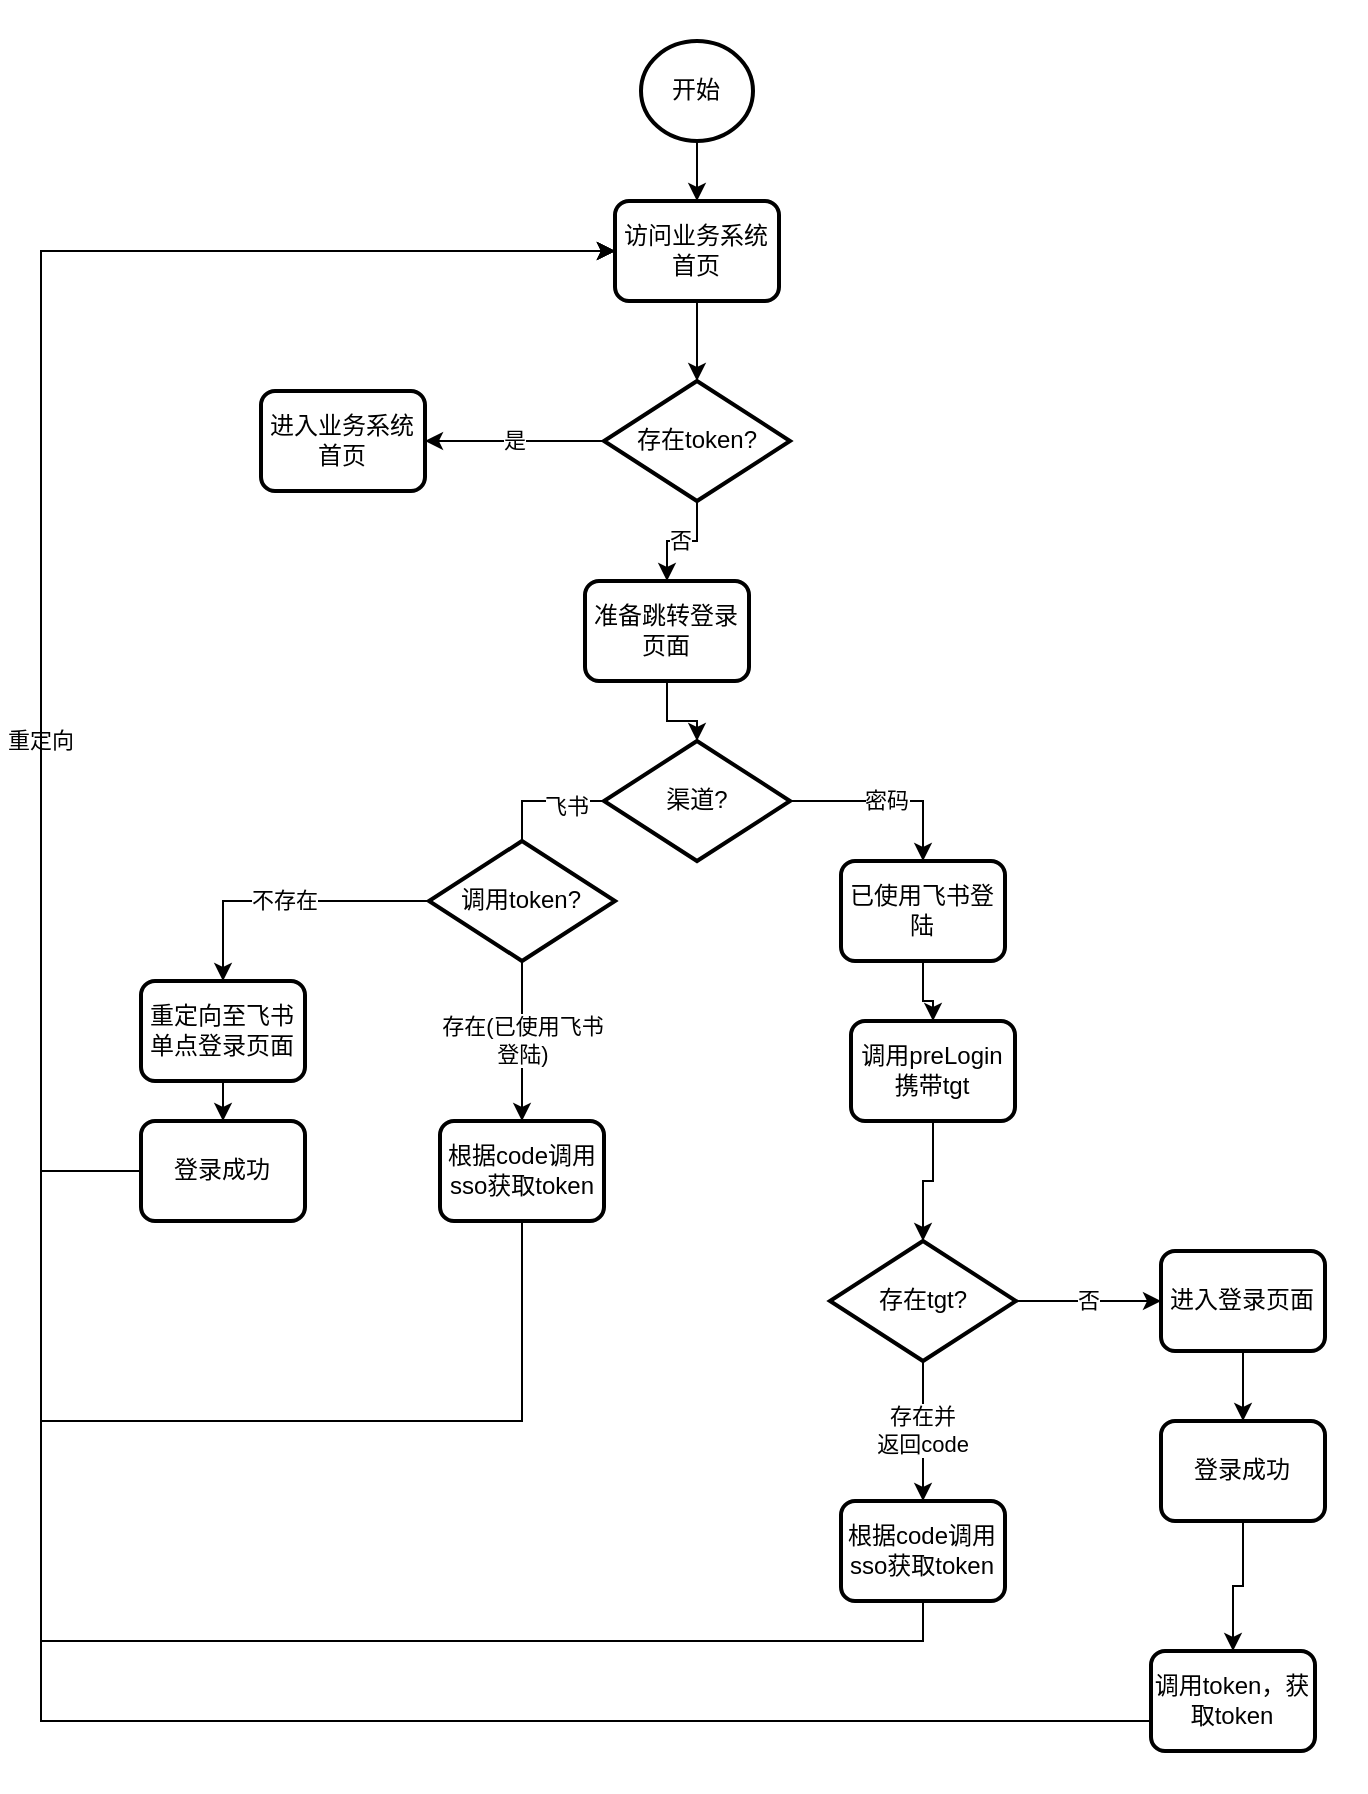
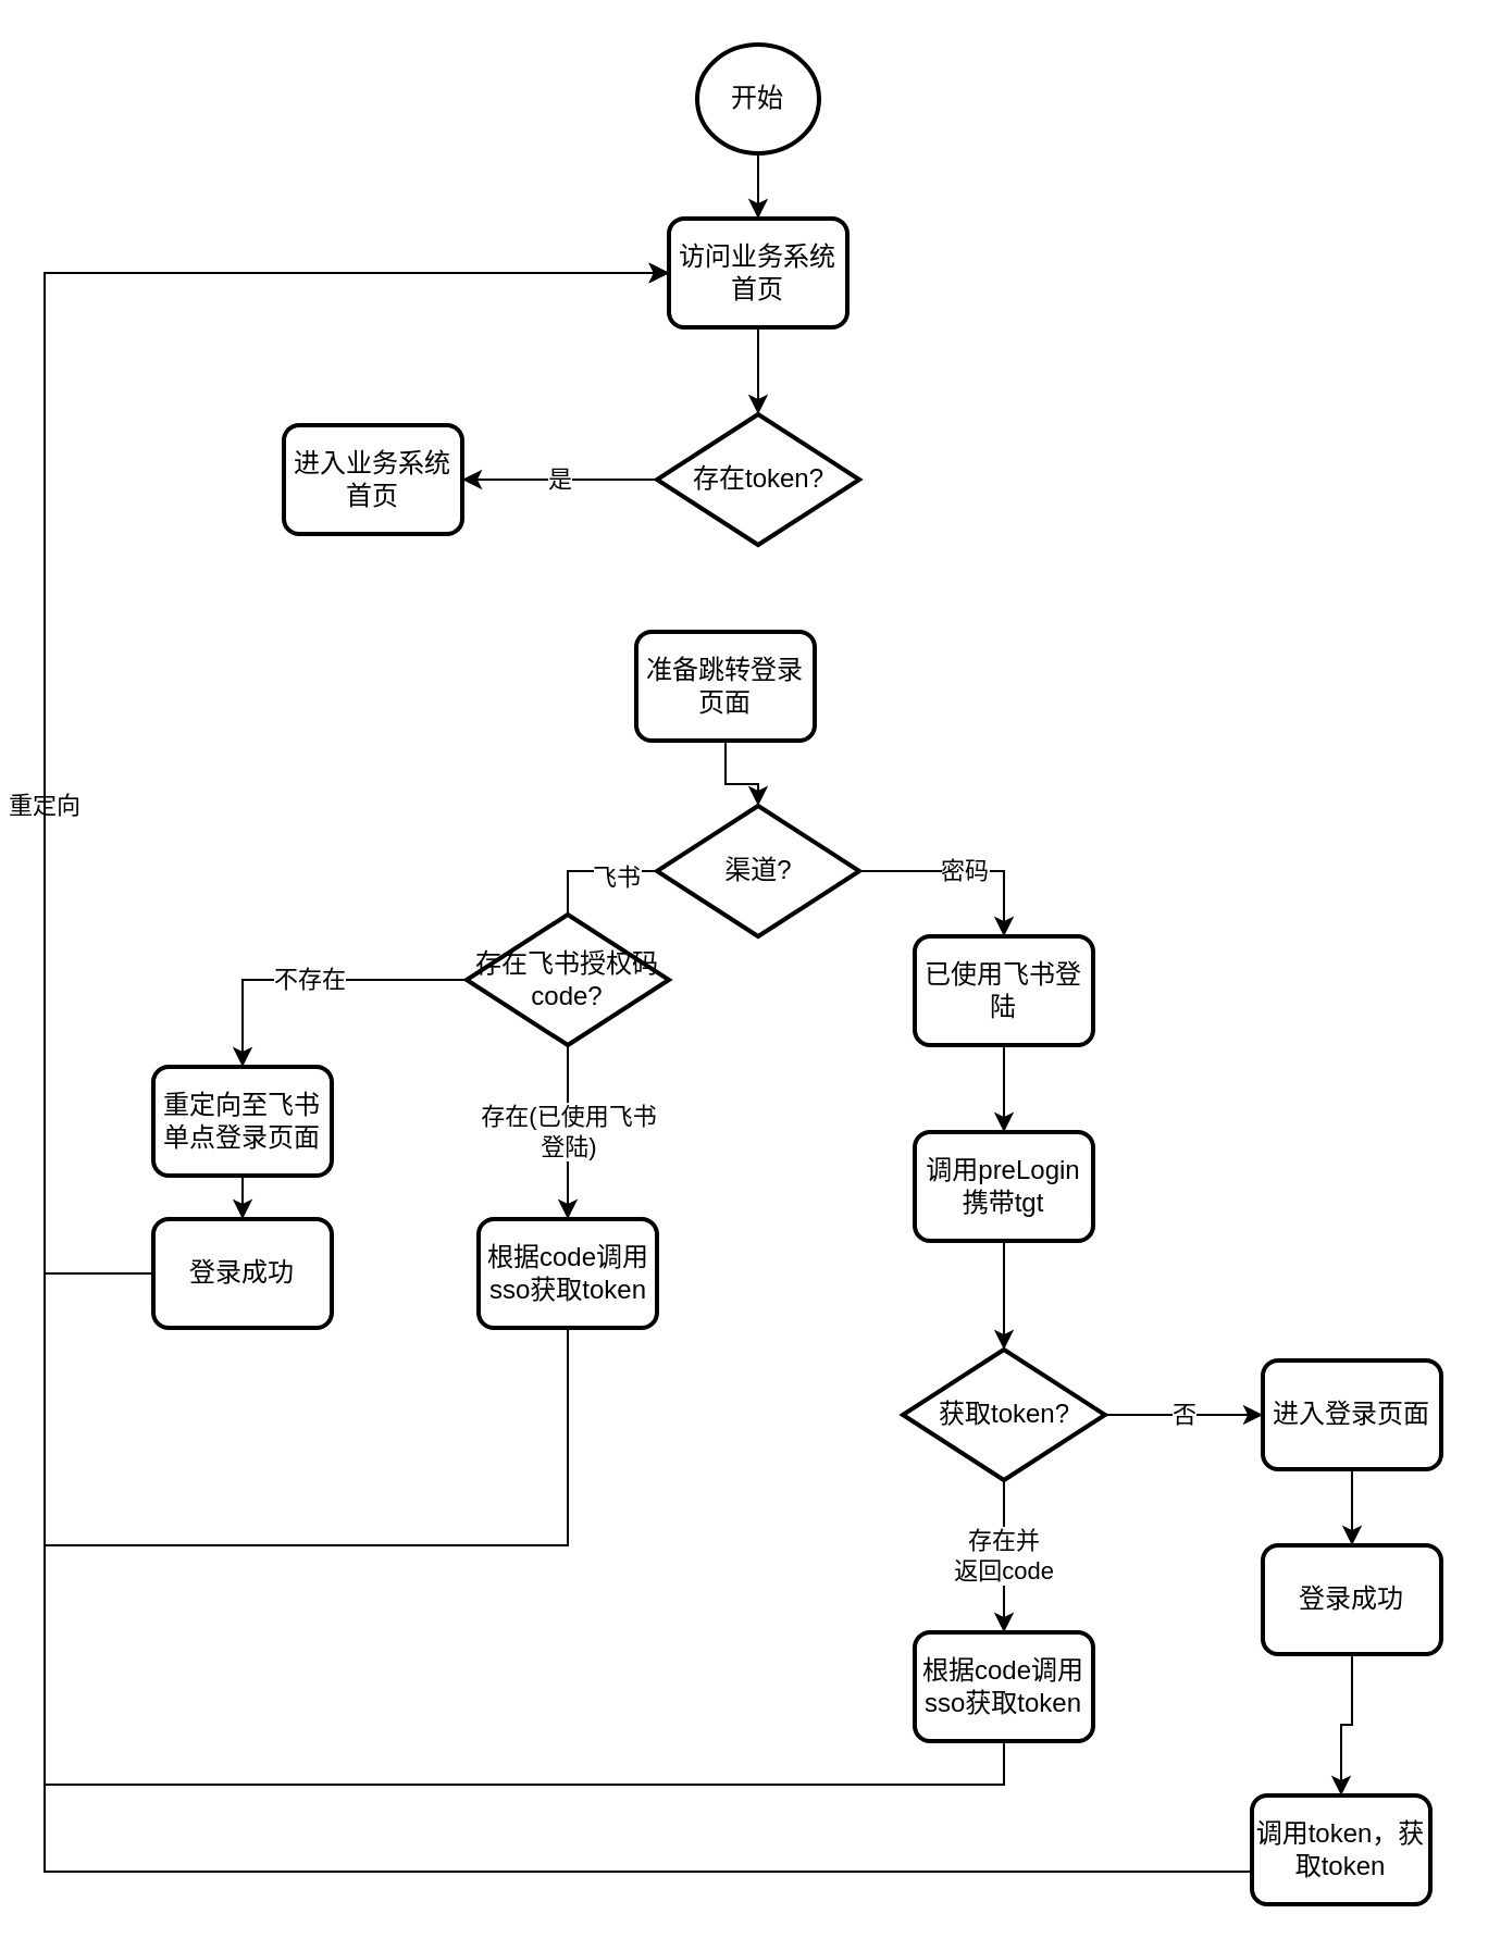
  <mxCell id="0" />
  <mxCell id="1" parent="0" />
  <mxCell id="2" style="edgeStyle=none;rounded=0;orthogonalLoop=1;jettySize=auto;html=1;exitX=0.5;exitY=1;exitDx=0;exitDy=0;exitPerimeter=0;entryX=0.5;entryY=0;entryDx=0;entryDy=0;" parent="1" source="3" target="5" edge="1"><mxGeometry relative="1" as="geometry" /></mxCell>
  <mxCell id="3" value="开始" style="strokeWidth=2;html=1;shape=mxgraph.flowchart.start_2;whiteSpace=wrap;" parent="1" vertex="1"><mxGeometry x="320" y="20" width="56" height="50" as="geometry" /></mxCell>
  <mxCell id="4" style="edgeStyle=none;rounded=0;orthogonalLoop=1;jettySize=auto;html=1;exitX=0.5;exitY=1;exitDx=0;exitDy=0;entryX=0.5;entryY=0;entryDx=0;entryDy=0;entryPerimeter=0;" parent="1" source="5" target="8" edge="1"><mxGeometry relative="1" as="geometry" /></mxCell>
  <mxCell id="5" value="访问业务系统首页" style="rounded=1;whiteSpace=wrap;html=1;absoluteArcSize=1;arcSize=14;strokeWidth=2;" parent="1" vertex="1"><mxGeometry x="307" y="100" width="82" height="50" as="geometry" /></mxCell>
  <mxCell id="6" value="是" style="edgeStyle=orthogonalEdgeStyle;rounded=0;orthogonalLoop=1;jettySize=auto;html=1;exitX=0;exitY=0.5;exitDx=0;exitDy=0;exitPerimeter=0;" parent="1" source="8" target="9" edge="1"><mxGeometry relative="1" as="geometry" /></mxCell>
- <mxCell id="7" value="否" style="edgeStyle=orthogonalEdgeStyle;rounded=0;orthogonalLoop=1;jettySize=auto;html=1;exitX=0.5;exitY=1;exitDx=0;exitDy=0;exitPerimeter=0;" parent="1" source="8" target="11" edge="1"><mxGeometry relative="1" as="geometry" /></mxCell>
  <mxCell id="8" value="存在token?" style="strokeWidth=2;html=1;shape=mxgraph.flowchart.decision;whiteSpace=wrap;" parent="1" vertex="1"><mxGeometry x="301.5" y="190" width="93" height="60" as="geometry" /></mxCell>
  <mxCell id="9" value="进入业务系统首页" style="rounded=1;whiteSpace=wrap;html=1;absoluteArcSize=1;arcSize=14;strokeWidth=2;" parent="1" vertex="1"><mxGeometry x="130" y="195" width="82" height="50" as="geometry" /></mxCell>
  <mxCell id="10" style="edgeStyle=orthogonalEdgeStyle;rounded=0;orthogonalLoop=1;jettySize=auto;html=1;exitX=0.5;exitY=1;exitDx=0;exitDy=0;" parent="1" source="11" target="14" edge="1"><mxGeometry relative="1" as="geometry" /></mxCell>
  <mxCell id="11" value="准备跳转登录页面" style="rounded=1;whiteSpace=wrap;html=1;absoluteArcSize=1;arcSize=14;strokeWidth=2;" parent="1" vertex="1"><mxGeometry x="292" y="290" width="82" height="50" as="geometry" /></mxCell>
  <mxCell id="12" value="存在(已使用飞书&lt;br style=&quot;border-color: var(--border-color); background-color: rgb(251, 251, 251);&quot;&gt;&lt;span style=&quot;border-color: var(--border-color);&quot;&gt;登陆&lt;/span&gt;)" style="edgeStyle=orthogonalEdgeStyle;rounded=0;orthogonalLoop=1;jettySize=auto;html=1;exitX=0.5;exitY=1;exitDx=0;exitDy=0;exitPerimeter=0;entryX=0.5;entryY=0;entryDx=0;entryDy=0;startArrow=none;" parent="1" source="19" target="15" edge="1"><mxGeometry relative="1" as="geometry" /></mxCell>
  <mxCell id="13" value="密码" style="edgeStyle=orthogonalEdgeStyle;rounded=0;orthogonalLoop=1;jettySize=auto;html=1;exitX=1;exitY=0.5;exitDx=0;exitDy=0;exitPerimeter=0;entryX=0.5;entryY=0;entryDx=0;entryDy=0;" parent="1" source="14" target="26" edge="1"><mxGeometry relative="1" as="geometry" /></mxCell>
  <mxCell id="14" value="渠道?" style="strokeWidth=2;html=1;shape=mxgraph.flowchart.decision;whiteSpace=wrap;" parent="1" vertex="1"><mxGeometry x="301.5" y="370" width="93" height="60" as="geometry" /></mxCell>
  <mxCell id="15" value="根据code调用sso获取token" style="rounded=1;whiteSpace=wrap;html=1;absoluteArcSize=1;arcSize=14;strokeWidth=2;" parent="1" vertex="1"><mxGeometry x="219.5" y="560" width="82" height="50" as="geometry" /></mxCell>
  <mxCell id="16" value="" style="edgeStyle=orthogonalEdgeStyle;rounded=0;orthogonalLoop=1;jettySize=auto;html=1;exitX=0;exitY=0.5;exitDx=0;exitDy=0;exitPerimeter=0;entryX=0.5;entryY=0;entryDx=0;entryDy=0;endArrow=none;" parent="1" source="14" target="19" edge="1"><mxGeometry relative="1" as="geometry"><mxPoint x="301.5" y="400" as="sourcePoint" /><mxPoint x="260.5" y="470" as="targetPoint" /></mxGeometry></mxCell>
  <mxCell id="17" value="飞书" style="edgeLabel;html=1;align=center;verticalAlign=middle;resizable=0;points=[];" parent="16" vertex="1" connectable="0"><mxGeometry x="-0.378" y="2" relative="1" as="geometry"><mxPoint as="offset" /></mxGeometry></mxCell>
  <mxCell id="18" value="不存在" style="edgeStyle=orthogonalEdgeStyle;rounded=0;orthogonalLoop=1;jettySize=auto;html=1;exitX=0;exitY=0.5;exitDx=0;exitDy=0;exitPerimeter=0;entryX=0.5;entryY=0;entryDx=0;entryDy=0;" parent="1" source="19" target="21" edge="1"><mxGeometry relative="1" as="geometry"><mxPoint x="140" y="550" as="targetPoint" /></mxGeometry></mxCell>
- <mxCell id="19" value="调用token?" style="strokeWidth=2;html=1;shape=mxgraph.flowchart.decision;whiteSpace=wrap;" parent="1" vertex="1"><mxGeometry x="214" y="420" width="93" height="60" as="geometry" /></mxCell>
+ <mxCell id="19" value="存在飞书授权码code?" style="strokeWidth=2;html=1;shape=mxgraph.flowchart.decision;whiteSpace=wrap;" parent="1" vertex="1"><mxGeometry x="214" y="420" width="93" height="60" as="geometry" /></mxCell>
  <mxCell id="20" style="edgeStyle=orthogonalEdgeStyle;rounded=0;orthogonalLoop=1;jettySize=auto;html=1;exitX=0.5;exitY=1;exitDx=0;exitDy=0;entryX=0.5;entryY=0;entryDx=0;entryDy=0;" parent="1" source="21" target="24" edge="1"><mxGeometry relative="1" as="geometry" /></mxCell>
  <mxCell id="21" value="重定向至飞书单点登录页面" style="rounded=1;whiteSpace=wrap;html=1;absoluteArcSize=1;arcSize=14;strokeWidth=2;" parent="1" vertex="1"><mxGeometry x="70" y="490" width="82" height="50" as="geometry" /></mxCell>
  <mxCell id="22" style="edgeStyle=orthogonalEdgeStyle;rounded=0;orthogonalLoop=1;jettySize=auto;html=1;exitX=0.5;exitY=1;exitDx=0;exitDy=0;entryX=0;entryY=0.5;entryDx=0;entryDy=0;" parent="1" source="15" target="5" edge="1"><mxGeometry relative="1" as="geometry"><mxPoint x="260.5" y="690" as="sourcePoint" /><Array as="points"><mxPoint x="261" y="710" /><mxPoint x="20" y="710" /><mxPoint x="20" y="125" /></Array></mxGeometry></mxCell>
  <mxCell id="23" value="重定向" style="edgeStyle=orthogonalEdgeStyle;rounded=0;orthogonalLoop=1;jettySize=auto;html=1;exitX=0;exitY=0.5;exitDx=0;exitDy=0;entryX=0;entryY=0.5;entryDx=0;entryDy=0;" parent="1" source="24" target="5" edge="1"><mxGeometry x="-0.335" relative="1" as="geometry"><mxPoint x="70" y="330" as="targetPoint" /><Array as="points"><mxPoint x="20" y="585" /><mxPoint x="20" y="125" /></Array><mxPoint as="offset" /></mxGeometry></mxCell>
  <mxCell id="24" value="登录成功" style="rounded=1;whiteSpace=wrap;html=1;absoluteArcSize=1;arcSize=14;strokeWidth=2;" parent="1" vertex="1"><mxGeometry x="70" y="560" width="82" height="50" as="geometry" /></mxCell>
  <mxCell id="25" style="edgeStyle=orthogonalEdgeStyle;rounded=0;orthogonalLoop=1;jettySize=auto;html=1;exitX=0.5;exitY=1;exitDx=0;exitDy=0;" parent="1" source="26" target="28" edge="1"><mxGeometry relative="1" as="geometry" /></mxCell>
  <mxCell id="26" value="已使用飞书登陆" style="rounded=1;whiteSpace=wrap;html=1;absoluteArcSize=1;arcSize=14;strokeWidth=2;" parent="1" vertex="1"><mxGeometry x="420" y="430" width="82" height="50" as="geometry" /></mxCell>
  <mxCell id="27" style="edgeStyle=orthogonalEdgeStyle;rounded=0;orthogonalLoop=1;jettySize=auto;html=1;exitX=0.5;exitY=1;exitDx=0;exitDy=0;" parent="1" source="28" target="31" edge="1"><mxGeometry relative="1" as="geometry" /></mxCell>
- <mxCell id="28" value="调用preLogin&lt;br&gt;携带tgt" style="rounded=1;whiteSpace=wrap;html=1;absoluteArcSize=1;arcSize=14;strokeWidth=2;" parent="1" vertex="1"><mxGeometry x="425" y="510" width="82" height="50" as="geometry" /></mxCell>
+ <mxCell id="28" value="调用preLogin&lt;br&gt;携带tgt" style="rounded=1;whiteSpace=wrap;html=1;absoluteArcSize=1;arcSize=14;strokeWidth=2;" parent="1" vertex="1"><mxGeometry x="420" y="520" width="82" height="50" as="geometry" /></mxCell>
  <mxCell id="29" value="存在并&lt;br&gt;返回code" style="edgeStyle=orthogonalEdgeStyle;rounded=0;orthogonalLoop=1;jettySize=auto;html=1;exitX=0.5;exitY=1;exitDx=0;exitDy=0;exitPerimeter=0;" parent="1" source="31" target="33" edge="1"><mxGeometry relative="1" as="geometry" /></mxCell>
  <mxCell id="30" value="否" style="edgeStyle=orthogonalEdgeStyle;rounded=0;orthogonalLoop=1;jettySize=auto;html=1;exitX=1;exitY=0.5;exitDx=0;exitDy=0;exitPerimeter=0;entryX=0;entryY=0.5;entryDx=0;entryDy=0;" parent="1" source="31" target="35" edge="1"><mxGeometry relative="1" as="geometry" /></mxCell>
- <mxCell id="31" value="存在tgt?" style="strokeWidth=2;html=1;shape=mxgraph.flowchart.decision;whiteSpace=wrap;" parent="1" vertex="1"><mxGeometry x="414.5" y="620" width="93" height="60" as="geometry" /></mxCell>
+ <mxCell id="31" value="获取token?" style="strokeWidth=2;html=1;shape=mxgraph.flowchart.decision;whiteSpace=wrap;" parent="1" vertex="1"><mxGeometry x="414.5" y="620" width="93" height="60" as="geometry" /></mxCell>
  <mxCell id="32" style="edgeStyle=orthogonalEdgeStyle;rounded=0;orthogonalLoop=1;jettySize=auto;html=1;exitX=0.5;exitY=1;exitDx=0;exitDy=0;entryX=0;entryY=0.5;entryDx=0;entryDy=0;" parent="1" source="33" target="5" edge="1"><mxGeometry relative="1" as="geometry"><Array as="points"><mxPoint x="461" y="820" /><mxPoint x="20" y="820" /><mxPoint x="20" y="125" /></Array></mxGeometry></mxCell>
  <mxCell id="33" value="根据code调用sso获取token" style="rounded=1;whiteSpace=wrap;html=1;absoluteArcSize=1;arcSize=14;strokeWidth=2;" parent="1" vertex="1"><mxGeometry x="420" y="750" width="82" height="50" as="geometry" /></mxCell>
  <mxCell id="34" style="edgeStyle=orthogonalEdgeStyle;rounded=0;orthogonalLoop=1;jettySize=auto;html=1;exitX=0.5;exitY=1;exitDx=0;exitDy=0;" parent="1" source="35" target="37" edge="1"><mxGeometry relative="1" as="geometry" /></mxCell>
  <mxCell id="35" value="进入登录页面" style="rounded=1;whiteSpace=wrap;html=1;absoluteArcSize=1;arcSize=14;strokeWidth=2;" parent="1" vertex="1"><mxGeometry x="580" y="625" width="82" height="50" as="geometry" /></mxCell>
  <mxCell id="36" style="edgeStyle=orthogonalEdgeStyle;rounded=0;orthogonalLoop=1;jettySize=auto;html=1;exitX=0.5;exitY=1;exitDx=0;exitDy=0;entryX=0.5;entryY=0;entryDx=0;entryDy=0;" parent="1" source="37" target="39" edge="1"><mxGeometry relative="1" as="geometry" /></mxCell>
  <mxCell id="37" value="登录成功" style="rounded=1;whiteSpace=wrap;html=1;absoluteArcSize=1;arcSize=14;strokeWidth=2;" parent="1" vertex="1"><mxGeometry x="580" y="710" width="82" height="50" as="geometry" /></mxCell>
  <mxCell id="38" style="edgeStyle=orthogonalEdgeStyle;rounded=0;orthogonalLoop=1;jettySize=auto;html=1;exitX=0.5;exitY=1;exitDx=0;exitDy=0;entryX=0;entryY=0.5;entryDx=0;entryDy=0;" parent="1" source="39" target="5" edge="1"><mxGeometry relative="1" as="geometry"><Array as="points"><mxPoint x="621" y="860" /><mxPoint x="20" y="860" /><mxPoint x="20" y="125" /></Array></mxGeometry></mxCell>
  <mxCell id="39" value="调用token，获取token" style="rounded=1;whiteSpace=wrap;html=1;absoluteArcSize=1;arcSize=14;strokeWidth=2;" parent="1" vertex="1"><mxGeometry x="575" y="825" width="82" height="50" as="geometry" /></mxCell>
